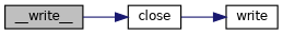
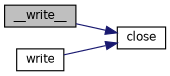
  digraph {
    rankdir=LR
    node [color=black fillcolor=white fontname=Helvetica fontsize=10 shape=record style=filled]
    edge [color=midnightblue fontname=Helvetica fontsize=10 labelfontname=Helvetica labelfontsize=10 style=solid]
    n1 [fillcolor=grey75 fontcolor=black height=0.2 label=__write__ width=0.4]
    n2 [height=0.2 label=close width=0.4]
    n3 [height=0.2 label=write width=0.4]
    n1 -> n2
-   n2 -> n3
+   n3 -> n2
  }
